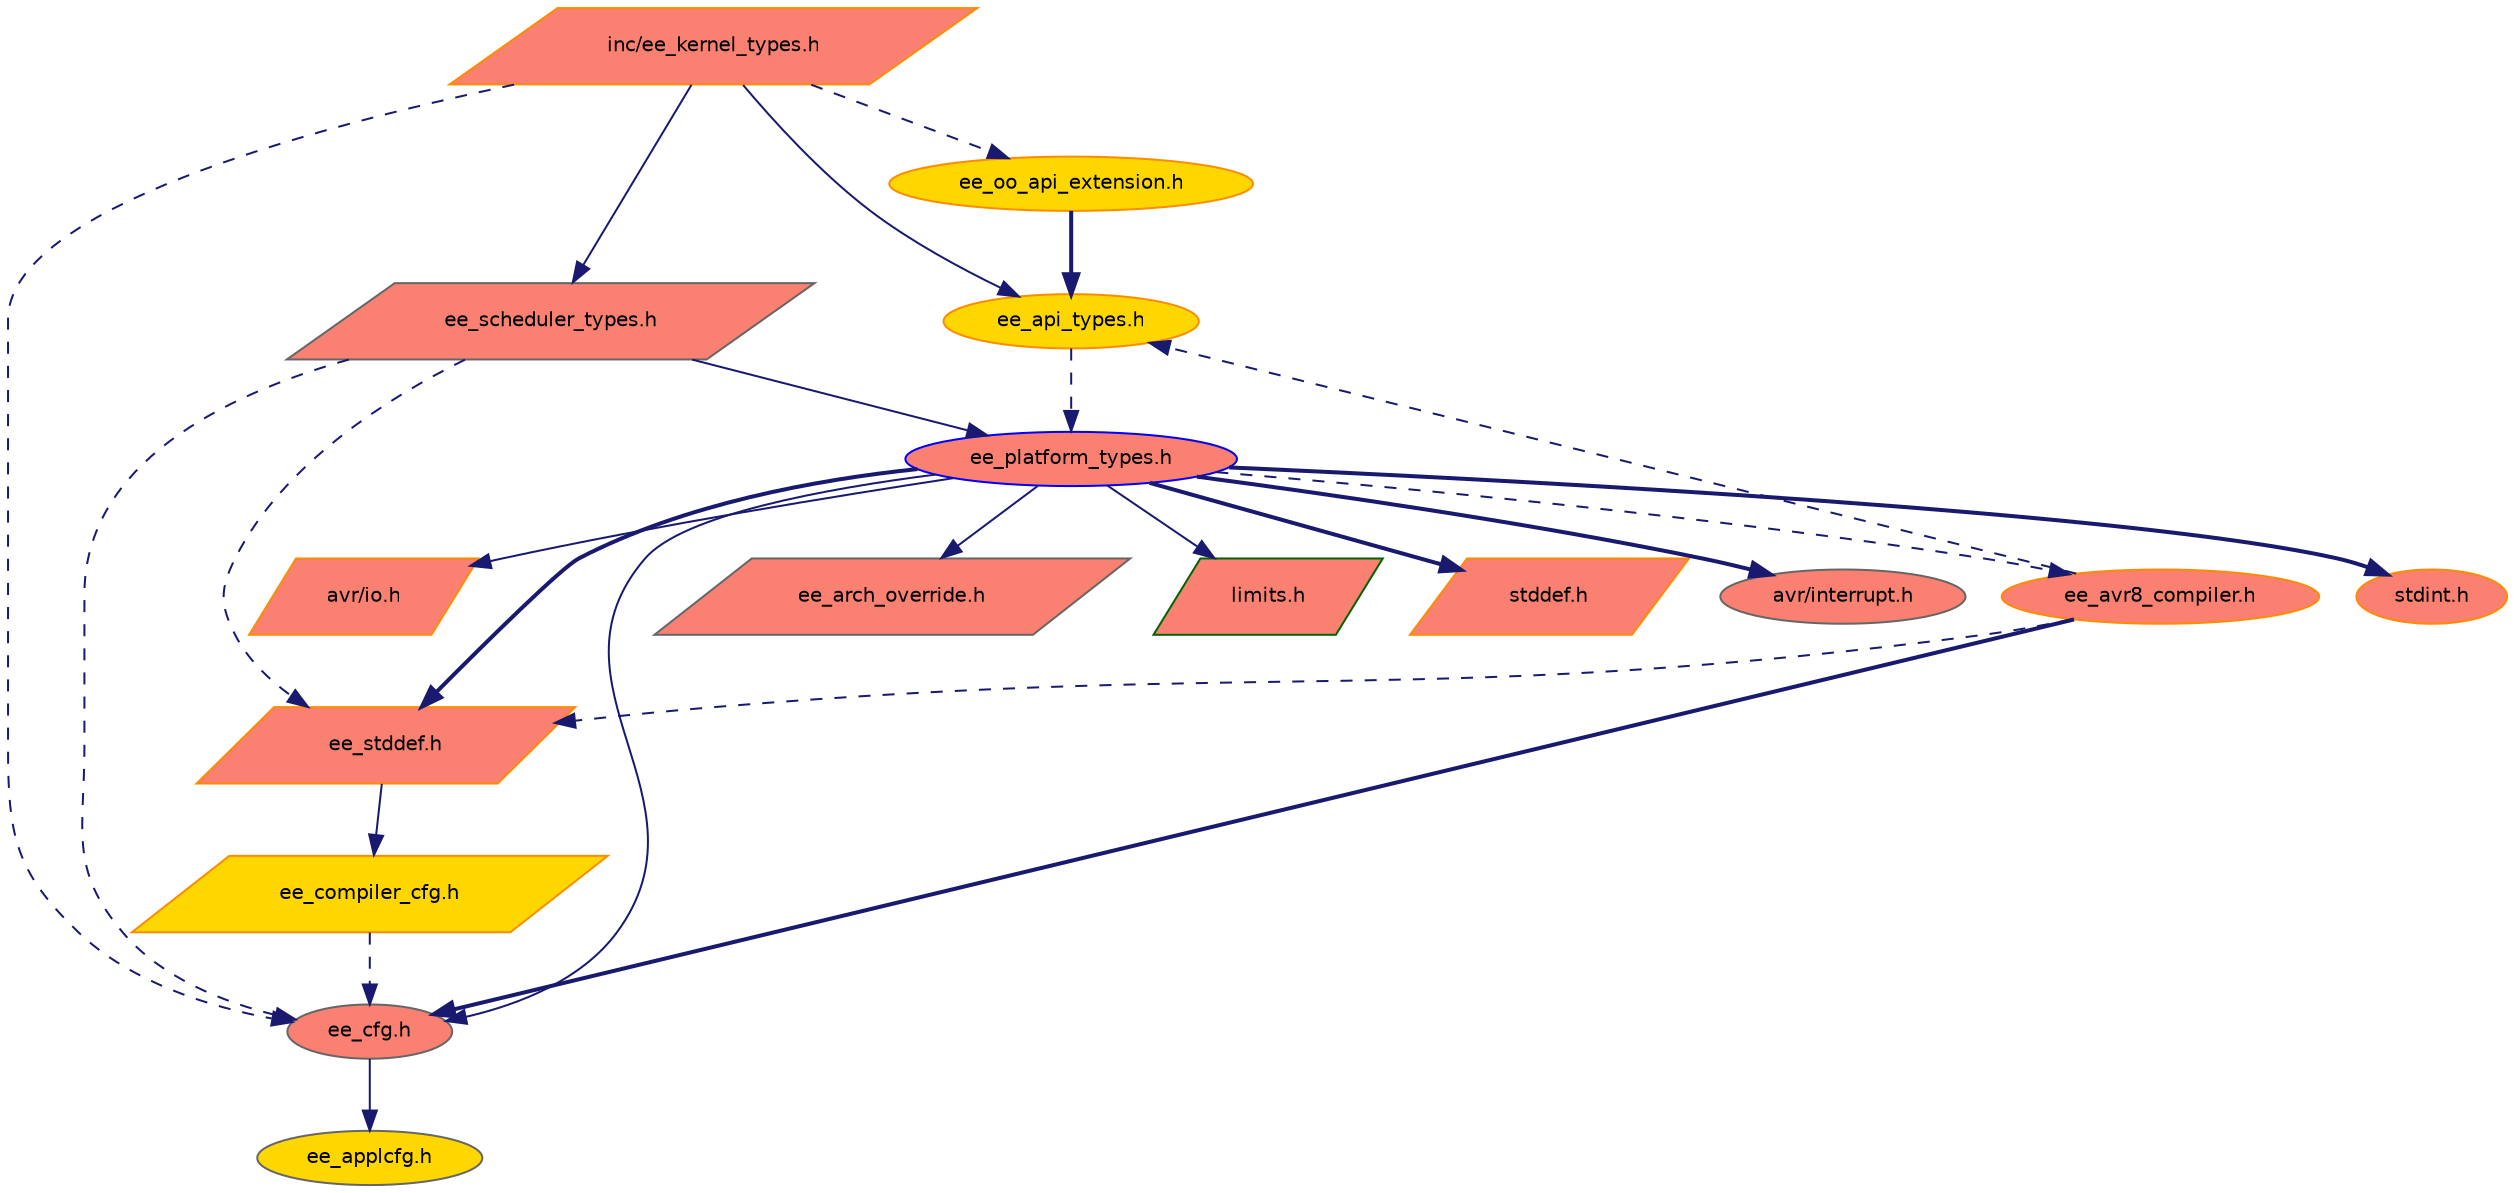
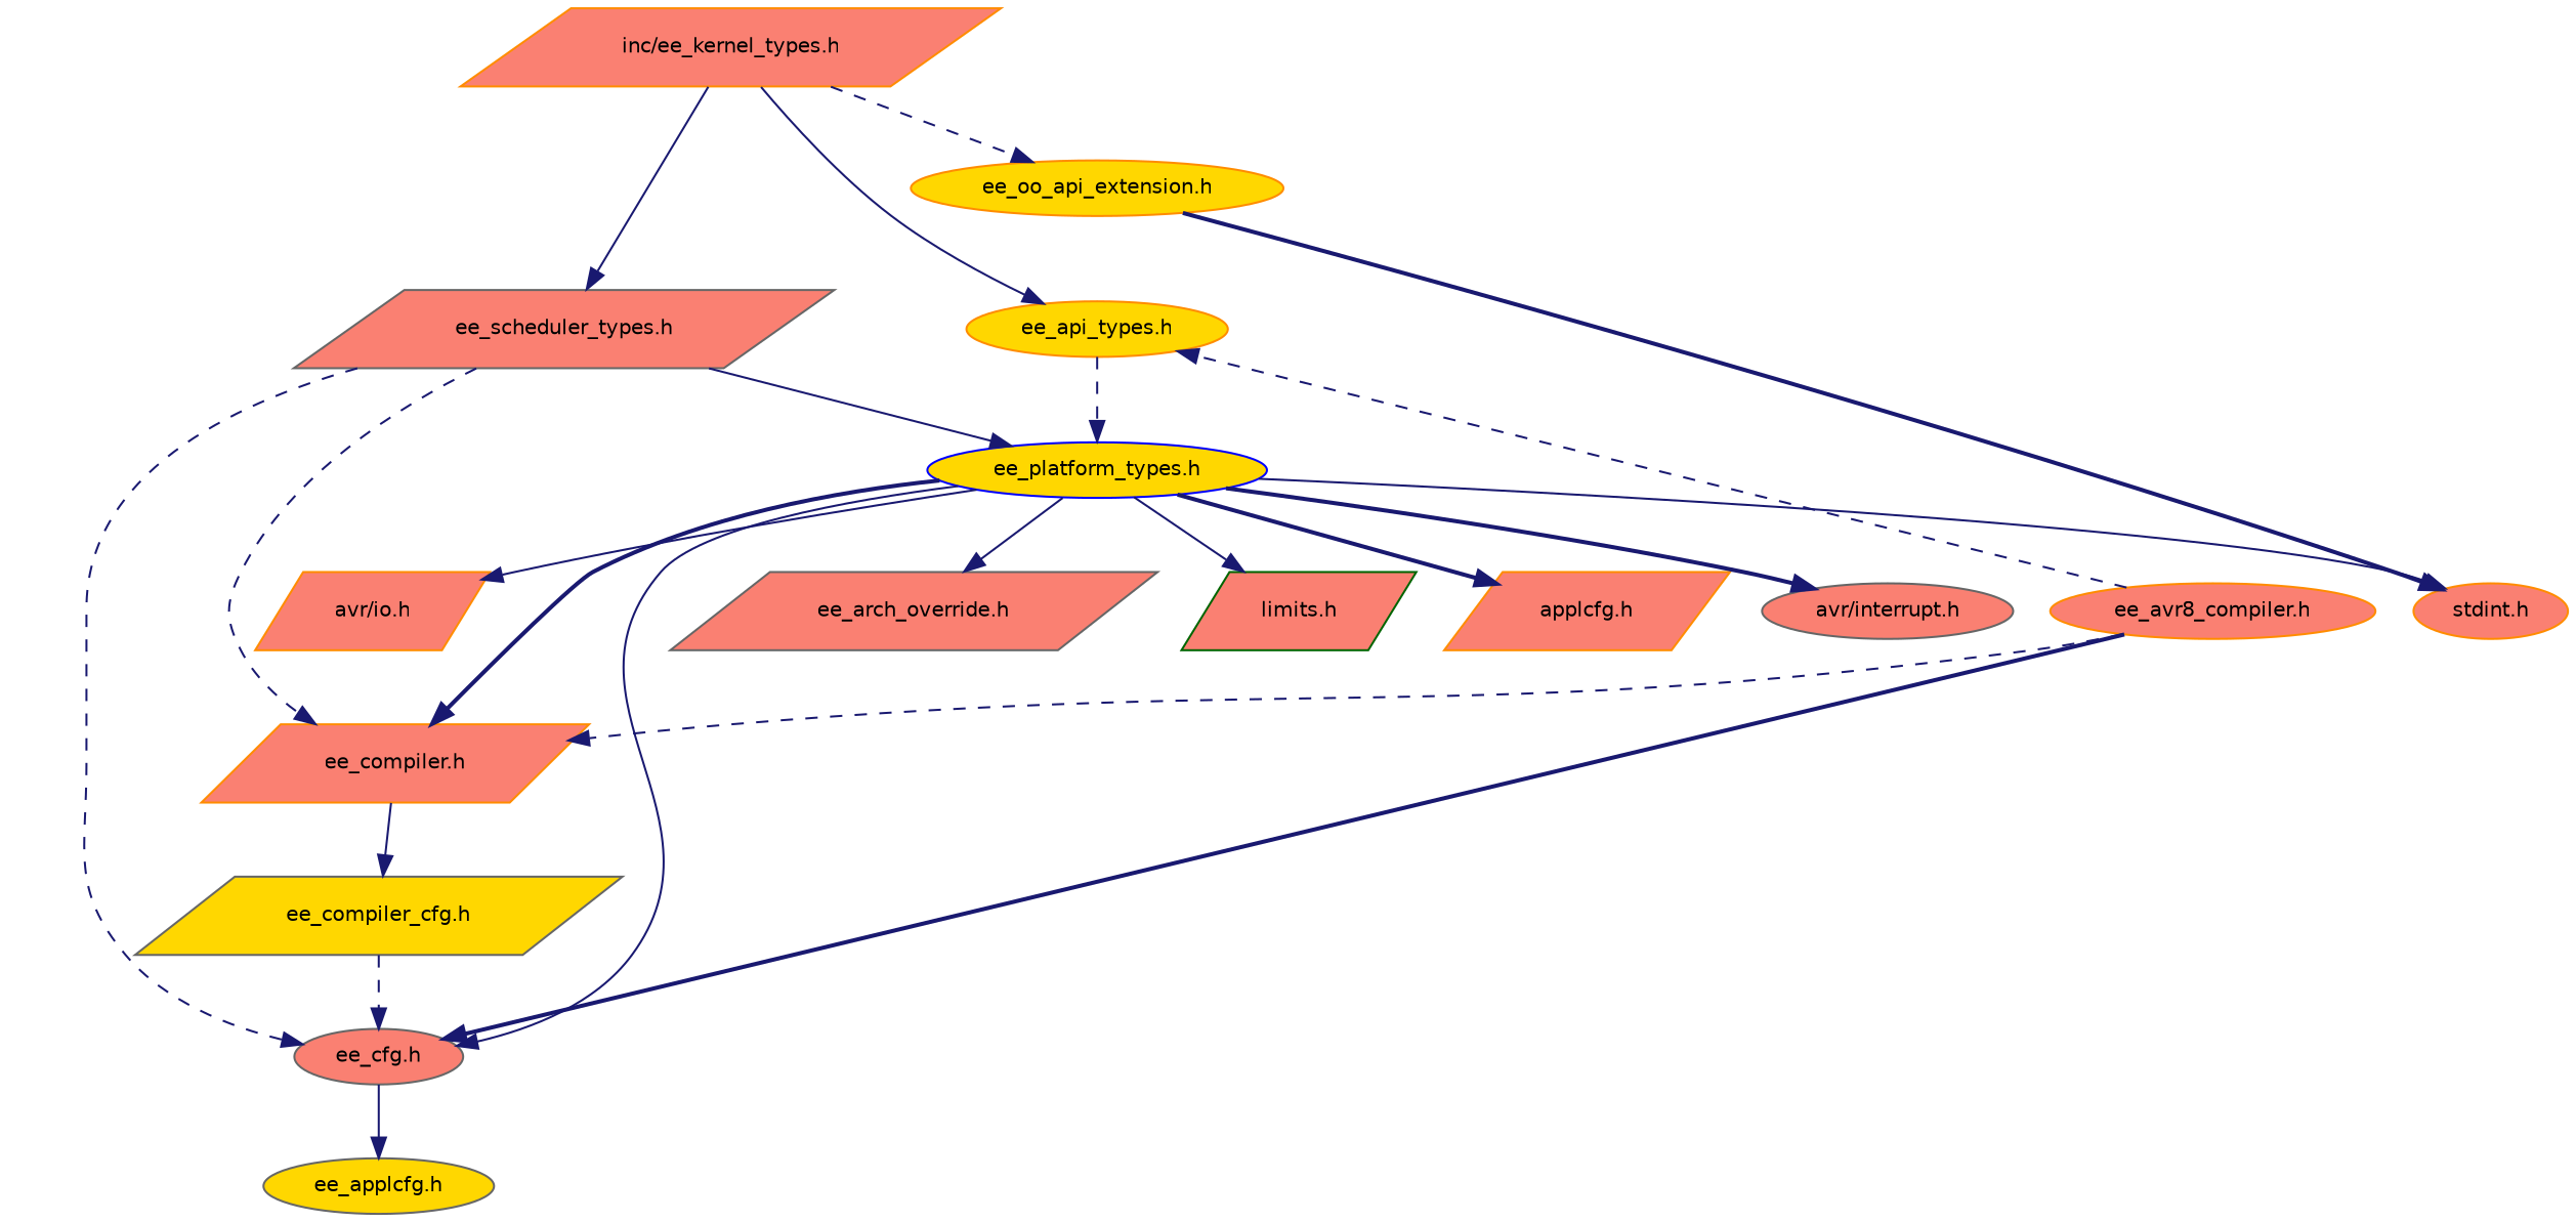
  digraph {
    node [color=darkorange fillcolor=salmon fontname=Helvetica fontsize=10 shape=parallelogram style=filled]
    edge [color=midnightblue fontname=Helvetica fontsize=10 labelfontname=Helvetica labelfontsize=10 style=dashed]
    n1 [fontcolor=black height=0.2 label="inc/ee_kernel_types.h" width=0.4]
    n2 [color=gray40 height=0.2 label="ee_cfg.h" shape=ellipse width=0.4]
    n3 [fillcolor=gold height=0.2 label="ee_api_types.h" shape=ellipse width=0.4]
    n4 [fillcolor=gold height=0.2 label="ee_oo_api_extension.h" shape=ellipse width=0.4]
    n5 [color=gray40 height=0.2 label="ee_scheduler_types.h" width=0.4]
    n6 [color=gray40 fillcolor=gold height=0.2 label="ee_applcfg.h" shape=ellipse width=0.4]
-   n7 [color=blue height=0.2 label="ee_platform_types.h" shape=ellipse width=0.4]
-   n8 [height=0.2 label="ee_stddef.h" width=0.4]
+   n7 [color=blue fillcolor=gold height=0.2 label="ee_platform_types.h" shape=ellipse width=0.4]
+   n8 [height=0.2 label="ee_compiler.h" width=0.4]
    n9 [color=gray40 height=0.2 label="ee_arch_override.h" width=0.4]
    n10 [color=darkgreen height=0.2 label="limits.h" width=0.4]
-   n11 [height=0.2 label="stddef.h" width=0.4]
+   n11 [height=0.2 label="applcfg.h" width=0.4]
    n12 [height=0.2 label="stdint.h" shape=ellipse width=0.4]
    n13 [height=0.2 label="ee_avr8_compiler.h" shape=ellipse width=0.4]
    n14 [color=gray40 height=0.2 label="avr/interrupt.h" shape=ellipse width=0.4]
    n15 [height=0.2 label="avr/io.h" width=0.4]
-   n16 [fillcolor=gold height=0.2 label="ee_compiler_cfg.h" width=0.4]
-   n1 -> n2
+   n16 [color=gray40 fillcolor=gold height=0.2 label="ee_compiler_cfg.h" width=0.4]
    n1 -> n3 [style=solid]
    n1 -> n4
    n1 -> n5 [style=solid]
    n2 -> n6 [style=solid]
    n3 -> n7
-   n4 -> n3 [style=bold]
+   n4 -> n12 [style=bold]
    n5 -> n2
    n5 -> n7 [style=solid]
    n5 -> n8
    n7 -> n2 [style=solid]
    n7 -> n8 [style=bold]
    n7 -> n9 [style=solid]
    n7 -> n10 [style=solid]
    n7 -> n11 [style=bold]
-   n7 -> n12 [style=bold]
-   n7 -> n13
+   n7 -> n12 [style=solid]
    n7 -> n14 [style=bold]
    n7 -> n15 [style=solid]
    n8 -> n16 [style=solid]
    n13 -> n2 [style=bold]
    n13 -> n3
    n13 -> n8
    n16 -> n2
  }
